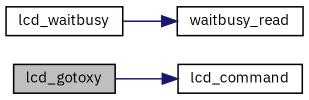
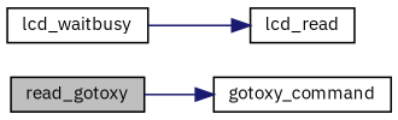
  digraph {
    fontname="IBM Plex Sans"
    rankdir=LR
    node [color=black fillcolor=white fontname="IBM Plex Sans" fontsize=10 shape=record style=filled]
    edge [color=midnightblue fontname="IBM Plex Sans" fontsize=10 labelfontname=Helvetica labelfontsize=10 style=solid]
-   n1 [fillcolor=grey75 fontcolor=black height=0.2 label=lcd_gotoxy width=0.4]
-   n2 [height=0.2 label=lcd_command width=0.4]
+   n1 [fillcolor=grey75 fontcolor=black height=0.2 label=read_gotoxy width=0.4]
+   n2 [height=0.2 label=gotoxy_command width=0.4]
    n3 [height=0.2 label=lcd_waitbusy width=0.4]
-   n4 [height=0.2 label=waitbusy_read width=0.4]
+   n4 [height=0.2 label=lcd_read width=0.4]
    n1 -> n2
    n3 -> n4
  }
